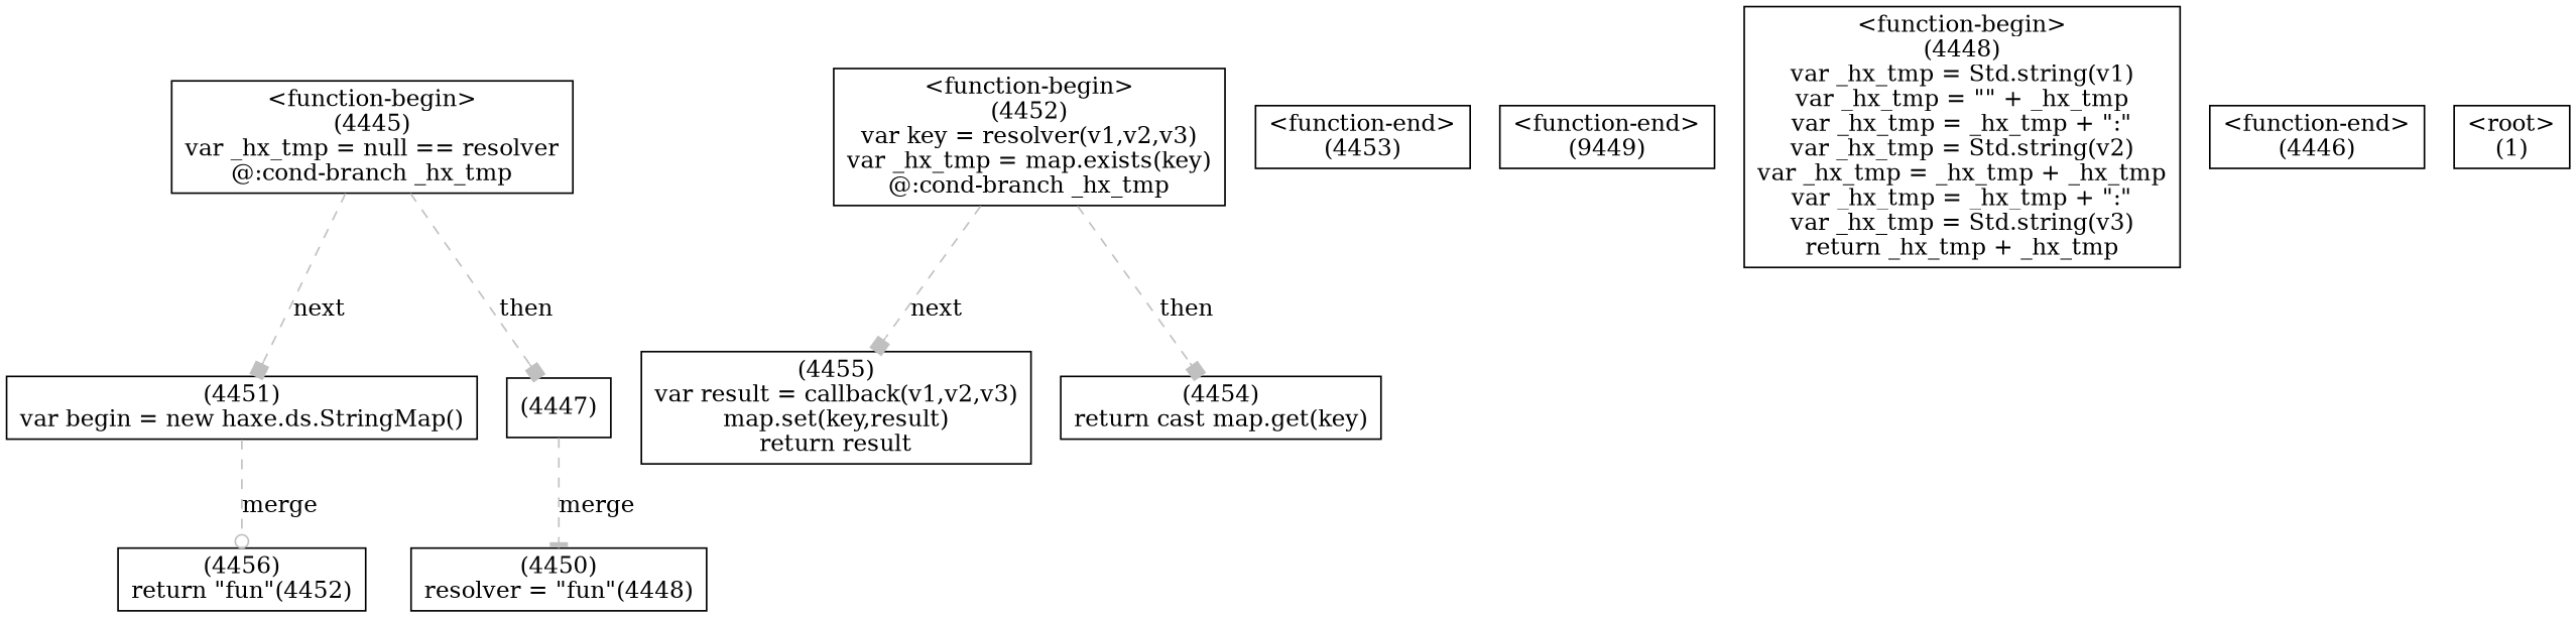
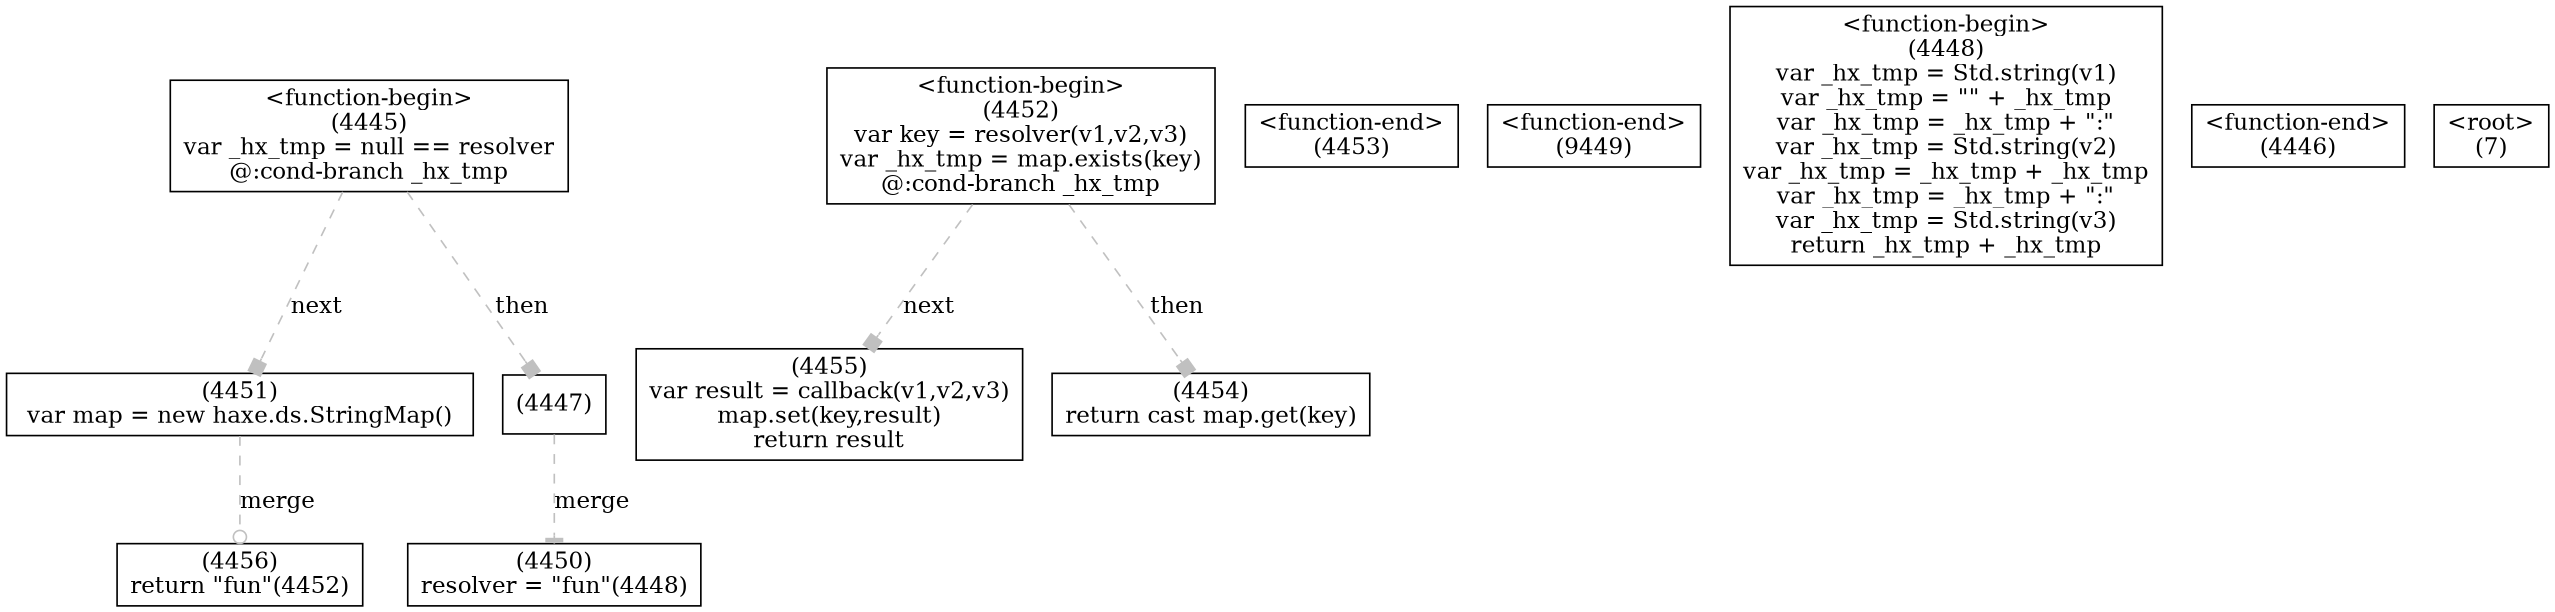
  digraph {
    node [shape=box]
    edge [arrowhead=box color=gray style=dashed]
    n1 [label="(4456)\nreturn \"fun\"(4452)"]
    n2 [label="(4455)\nvar result = callback(v1,v2,v3)\nmap.set(key,result)\nreturn result"]
    n3 [label="(4454)\nreturn cast map.get(key)"]
    n4 [label="<function-end>\n(4453)"]
    n5 [label="<function-begin>\n(4452)\nvar key = resolver(v1,v2,v3)\nvar _hx_tmp = map.exists(key)\n@:cond-branch _hx_tmp"]
-   n6 [label="(4451)\nvar begin = new haxe.ds.StringMap()"]
+   n6 [label="(4451)\nvar map = new haxe.ds.StringMap()"]
    n7 [label="(4450)\nresolver = \"fun\"(4448)"]
    n8 [label="<function-end>\n(9449)"]
    n9 [label="<function-begin>\n(4448)\nvar _hx_tmp = Std.string(v1)\nvar _hx_tmp = \"\" + _hx_tmp\nvar _hx_tmp = _hx_tmp + \":\"\nvar _hx_tmp = Std.string(v2)\nvar _hx_tmp = _hx_tmp + _hx_tmp\nvar _hx_tmp = _hx_tmp + \":\"\nvar _hx_tmp = Std.string(v3)\nreturn _hx_tmp + _hx_tmp"]
    n10 [label="(4447)"]
    n11 [label="<function-end>\n(4446)"]
    n12 [label="<function-begin>\n(4445)\nvar _hx_tmp = null == resolver\n@:cond-branch _hx_tmp"]
-   n13 [label="<root>\n(1)"]
+   n13 [label="<root>\n(7)"]
    n5 -> n2 [label=next]
    n5 -> n3 [label=then]
    n6 -> n1 [arrowhead=odot label=merge]
    n10 -> n7 [arrowhead=tee label=merge]
    n12 -> n6 [label=next]
    n12 -> n10 [label=then]
  }
